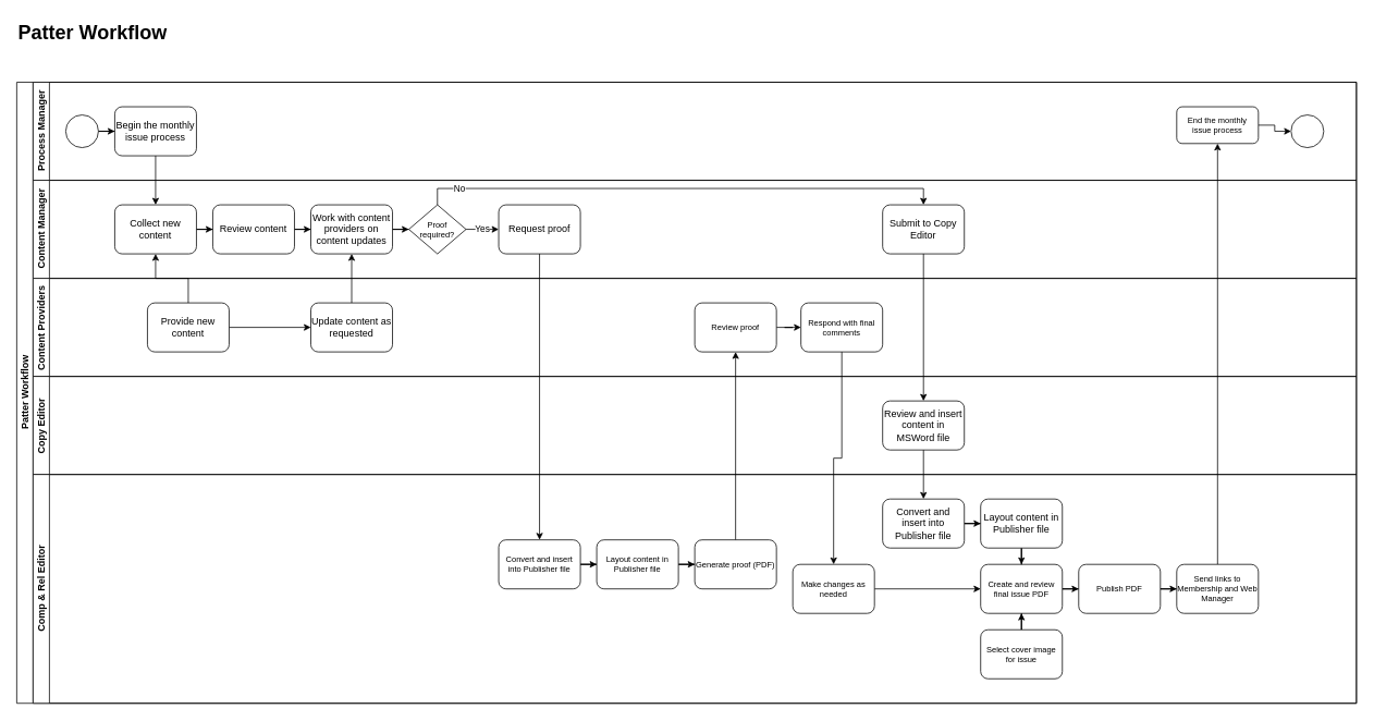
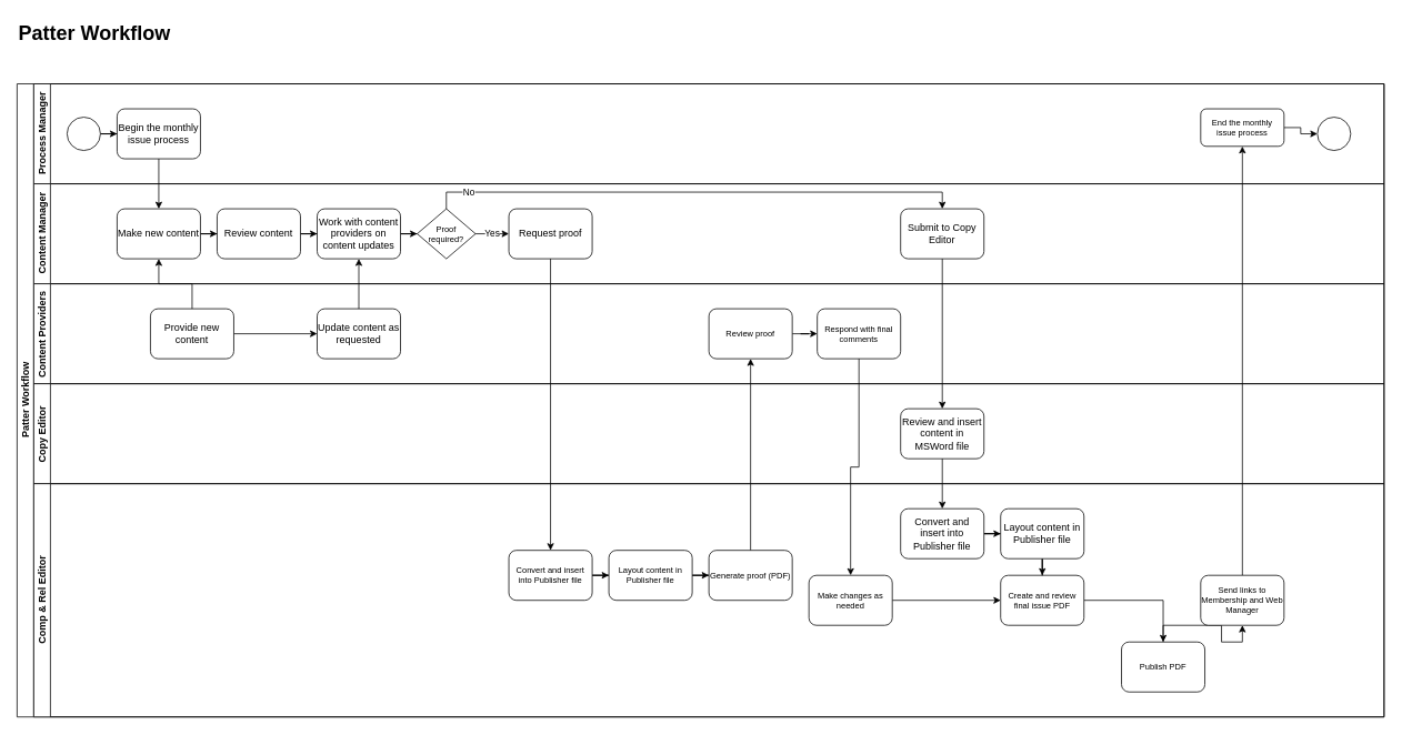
  <mxCell id="0" />
  <mxCell id="1" parent="0" />
  <mxCell id="2" value="Patter Workflow" style="swimlane;html=1;childLayout=stackLayout;resizeParent=1;resizeParentMax=0;horizontal=0;startSize=20;horizontalStack=0;" parent="1" vertex="1"><mxGeometry x="20" y="100" width="1640" height="760" as="geometry" /></mxCell>
  <mxCell id="3" value="" style="edgeStyle=orthogonalEdgeStyle;rounded=0;orthogonalLoop=1;jettySize=auto;html=1;dashed=1;endArrow=none;endFill=0;" parent="2" edge="1"><mxGeometry relative="1" as="geometry"><mxPoint x="180" y="150" as="targetPoint" /></mxGeometry></mxCell>
  <mxCell id="4" style="edgeStyle=orthogonalEdgeStyle;rounded=0;orthogonalLoop=1;jettySize=auto;html=1;endArrow=classic;endFill=1;" parent="2" edge="1"><mxGeometry relative="1" as="geometry"><mxPoint x="300" y="90" as="targetPoint" /></mxGeometry></mxCell>
  <mxCell id="5" style="edgeStyle=orthogonalEdgeStyle;rounded=0;orthogonalLoop=1;jettySize=auto;html=1;endArrow=classic;endFill=1;" parent="2" edge="1"><mxGeometry relative="1" as="geometry"><mxPoint x="300" y="200" as="sourcePoint" /></mxGeometry></mxCell>
  <mxCell id="6" style="edgeStyle=orthogonalEdgeStyle;rounded=0;orthogonalLoop=1;jettySize=auto;html=1;endArrow=classic;endFill=1;" parent="2" edge="1"><mxGeometry relative="1" as="geometry"><Array as="points"><mxPoint x="180" y="340" /><mxPoint x="400" y="340" /></Array><mxPoint x="180" y="210" as="sourcePoint" /></mxGeometry></mxCell>
  <mxCell id="7" value="Process Manager" style="swimlane;html=1;startSize=20;horizontal=0;" parent="2" vertex="1"><mxGeometry x="20" width="1620" height="120" as="geometry" /></mxCell>
  <mxCell id="8" value="" style="edgeStyle=orthogonalEdgeStyle;rounded=0;orthogonalLoop=1;jettySize=auto;html=1;" edge="1" parent="7" source="9" target="10"><mxGeometry relative="1" as="geometry" /></mxCell>
  <mxCell id="9" value="" style="ellipse;whiteSpace=wrap;html=1;" parent="7" vertex="1"><mxGeometry x="40" y="40" width="40" height="40" as="geometry" /></mxCell>
  <mxCell id="10" value="Begin the monthly issue process" style="rounded=1;whiteSpace=wrap;html=1;fontFamily=Helvetica;fontSize=12;fontColor=#000000;align=center;strokeColor=#000000;fillColor=#ffffff;" vertex="1" parent="7"><mxGeometry x="100" y="30" width="100" height="60" as="geometry" /></mxCell>
  <mxCell id="11" style="edgeStyle=orthogonalEdgeStyle;rounded=0;orthogonalLoop=1;jettySize=auto;html=1;entryX=0;entryY=0.5;entryDx=0;entryDy=0;fontSize=10;" edge="1" parent="7" source="12" target="13"><mxGeometry relative="1" as="geometry" /></mxCell>
  <mxCell id="12" value="End the monthly issue process" style="rounded=1;whiteSpace=wrap;html=1;fontSize=10;" vertex="1" parent="7"><mxGeometry x="1400" y="30" width="100" height="45" as="geometry" /></mxCell>
  <mxCell id="13" value="" style="ellipse;whiteSpace=wrap;html=1;aspect=fixed;fontSize=10;" vertex="1" parent="7"><mxGeometry x="1540" y="40" width="40" height="40" as="geometry" /></mxCell>
  <mxCell id="14" value="Content Manager" style="swimlane;html=1;startSize=20;horizontal=0;" parent="2" vertex="1"><mxGeometry x="20" y="120" width="1620" height="120" as="geometry" /></mxCell>
  <mxCell id="15" value="" style="edgeStyle=orthogonalEdgeStyle;rounded=0;orthogonalLoop=1;jettySize=auto;html=1;endArrow=classic;endFill=1;" parent="14" edge="1"><mxGeometry relative="1" as="geometry"><mxPoint x="200" y="60" as="sourcePoint" /></mxGeometry></mxCell>
  <mxCell id="16" value="" style="edgeStyle=orthogonalEdgeStyle;rounded=0;orthogonalLoop=1;jettySize=auto;html=1;" edge="1" parent="14" source="17" target="19"><mxGeometry relative="1" as="geometry" /></mxCell>
- <mxCell id="17" value="Collect new content" style="rounded=1;whiteSpace=wrap;html=1;fontFamily=Helvetica;fontSize=12;fontColor=#000000;align=center;strokeColor=#000000;fillColor=#ffffff;" vertex="1" parent="14"><mxGeometry x="100" y="30" width="100" height="60" as="geometry" /></mxCell>
+ <mxCell id="17" value="Make new content" style="rounded=1;whiteSpace=wrap;html=1;fontFamily=Helvetica;fontSize=12;fontColor=#000000;align=center;strokeColor=#000000;fillColor=#ffffff;" vertex="1" parent="14"><mxGeometry x="100" y="30" width="100" height="60" as="geometry" /></mxCell>
  <mxCell id="18" value="" style="edgeStyle=orthogonalEdgeStyle;rounded=0;orthogonalLoop=1;jettySize=auto;html=1;" edge="1" parent="14" source="19" target="21"><mxGeometry relative="1" as="geometry" /></mxCell>
  <mxCell id="19" value="Review content" style="rounded=1;whiteSpace=wrap;html=1;fontFamily=Helvetica;fontSize=12;fontColor=#000000;align=center;strokeColor=#000000;fillColor=#ffffff;" vertex="1" parent="14"><mxGeometry x="220" y="30" width="100" height="60" as="geometry" /></mxCell>
  <mxCell id="20" value="" style="edgeStyle=orthogonalEdgeStyle;rounded=0;orthogonalLoop=1;jettySize=auto;html=1;" edge="1" parent="14" source="21" target="23"><mxGeometry relative="1" as="geometry" /></mxCell>
  <mxCell id="21" value="Work with content providers on content updates" style="rounded=1;whiteSpace=wrap;html=1;fontFamily=Helvetica;fontSize=12;fontColor=#000000;align=center;strokeColor=#000000;fillColor=#ffffff;" vertex="1" parent="14"><mxGeometry x="340" y="30" width="100" height="60" as="geometry" /></mxCell>
  <mxCell id="22" value="Yes" style="edgeStyle=orthogonalEdgeStyle;rounded=0;orthogonalLoop=1;jettySize=auto;html=1;" edge="1" parent="14" source="23" target="24"><mxGeometry relative="1" as="geometry" /></mxCell>
  <mxCell id="23" value="Proof required?" style="rhombus;whiteSpace=wrap;html=1;fontFamily=Helvetica;fontSize=10;fontColor=#000000;align=center;strokeColor=#000000;fillColor=#ffffff;spacing=6;" vertex="1" parent="14"><mxGeometry x="460" y="30" width="70" height="60" as="geometry" /></mxCell>
  <mxCell id="24" value="Request proof" style="rounded=1;whiteSpace=wrap;html=1;fontFamily=Helvetica;fontSize=12;fontColor=#000000;align=center;strokeColor=#000000;fillColor=#ffffff;" vertex="1" parent="14"><mxGeometry x="570" y="30" width="100" height="60" as="geometry" /></mxCell>
  <mxCell id="25" value="Submit to Copy Editor" style="rounded=1;whiteSpace=wrap;html=1;" vertex="1" parent="14"><mxGeometry x="1040" y="30" width="100" height="60" as="geometry" /></mxCell>
  <mxCell id="26" value="No" style="edgeStyle=orthogonalEdgeStyle;rounded=0;orthogonalLoop=1;jettySize=auto;html=1;entryX=0.5;entryY=0;entryDx=0;entryDy=0;exitX=0.5;exitY=0;exitDx=0;exitDy=0;" edge="1" parent="14" source="23" target="25"><mxGeometry x="-0.851" relative="1" as="geometry"><mxPoint x="890" y="30.0" as="targetPoint" /><Array as="points"><mxPoint x="495" y="10" /><mxPoint x="1090" y="10" /></Array><mxPoint as="offset" /></mxGeometry></mxCell>
  <mxCell id="27" value="Content Providers" style="swimlane;startSize=20;horizontal=0;" vertex="1" parent="2"><mxGeometry x="20" y="240" width="1620" height="120" as="geometry" /></mxCell>
  <mxCell id="28" value="" style="edgeStyle=orthogonalEdgeStyle;rounded=0;orthogonalLoop=1;jettySize=auto;html=1;" edge="1" parent="27" source="29" target="30"><mxGeometry relative="1" as="geometry" /></mxCell>
  <mxCell id="29" value="Provide new content" style="rounded=1;whiteSpace=wrap;html=1;" vertex="1" parent="27"><mxGeometry x="140" y="30" width="100" height="60" as="geometry" /></mxCell>
  <mxCell id="30" value="Update content as requested" style="rounded=1;whiteSpace=wrap;html=1;" vertex="1" parent="27"><mxGeometry x="340" y="30" width="100" height="60" as="geometry" /></mxCell>
  <mxCell id="31" value="" style="edgeStyle=orthogonalEdgeStyle;rounded=0;orthogonalLoop=1;jettySize=auto;html=1;fontSize=10;" edge="1" parent="27" source="32" target="33"><mxGeometry relative="1" as="geometry" /></mxCell>
  <mxCell id="32" value="Review proof" style="rounded=1;whiteSpace=wrap;html=1;fontSize=10;" vertex="1" parent="27"><mxGeometry x="810" y="30" width="100" height="60" as="geometry" /></mxCell>
  <mxCell id="33" value="Respond with final comments" style="rounded=1;whiteSpace=wrap;html=1;fontSize=10;" vertex="1" parent="27"><mxGeometry x="940" y="30" width="100" height="60" as="geometry" /></mxCell>
  <mxCell id="34" value="Copy Editor" style="swimlane;startSize=20;horizontal=0;" vertex="1" parent="2"><mxGeometry x="20" y="360" width="1620" height="120" as="geometry" /></mxCell>
  <mxCell id="35" value="Review and insert content in MSWord file" style="rounded=1;whiteSpace=wrap;html=1;" vertex="1" parent="34"><mxGeometry x="1040" y="30" width="100" height="60" as="geometry" /></mxCell>
  <mxCell id="36" value="" style="edgeStyle=orthogonalEdgeStyle;rounded=0;orthogonalLoop=1;jettySize=auto;html=1;" edge="1" parent="2" source="10" target="17"><mxGeometry relative="1" as="geometry" /></mxCell>
  <mxCell id="37" style="edgeStyle=orthogonalEdgeStyle;rounded=0;orthogonalLoop=1;jettySize=auto;html=1;exitX=0.5;exitY=0;exitDx=0;exitDy=0;entryX=0.5;entryY=1;entryDx=0;entryDy=0;" edge="1" parent="2" source="30" target="21"><mxGeometry relative="1" as="geometry"><mxPoint x="450" y="320" as="targetPoint" /></mxGeometry></mxCell>
  <mxCell id="38" style="edgeStyle=orthogonalEdgeStyle;rounded=0;orthogonalLoop=1;jettySize=auto;html=1;entryX=0.5;entryY=1;entryDx=0;entryDy=0;" edge="1" parent="2" source="29" target="17"><mxGeometry relative="1" as="geometry" /></mxCell>
  <mxCell id="39" style="edgeStyle=orthogonalEdgeStyle;rounded=0;orthogonalLoop=1;jettySize=auto;html=1;fontSize=10;entryX=0.5;entryY=0;entryDx=0;entryDy=0;" edge="1" parent="2" source="24" target="48"><mxGeometry relative="1" as="geometry"><mxPoint x="670" y="560" as="targetPoint" /></mxGeometry></mxCell>
  <mxCell id="40" value="" style="edgeStyle=orthogonalEdgeStyle;rounded=0;orthogonalLoop=1;jettySize=auto;html=1;fontSize=10;" edge="1" parent="2" source="51" target="32"><mxGeometry relative="1" as="geometry" /></mxCell>
  <mxCell id="41" value="" style="edgeStyle=orthogonalEdgeStyle;rounded=0;orthogonalLoop=1;jettySize=auto;html=1;fontSize=10;" edge="1" parent="2" source="33" target="53"><mxGeometry relative="1" as="geometry" /></mxCell>
  <mxCell id="42" value="" style="edgeStyle=orthogonalEdgeStyle;rounded=0;orthogonalLoop=1;jettySize=auto;html=1;fontSize=10;" edge="1" parent="2" source="58" target="12"><mxGeometry relative="1" as="geometry" /></mxCell>
  <mxCell id="43" value="" style="edgeStyle=orthogonalEdgeStyle;rounded=0;orthogonalLoop=1;jettySize=auto;html=1;fontSize=10;" edge="1" parent="2" source="25" target="35"><mxGeometry relative="1" as="geometry" /></mxCell>
  <mxCell id="44" value="" style="edgeStyle=orthogonalEdgeStyle;rounded=0;orthogonalLoop=1;jettySize=auto;html=1;fontSize=10;" edge="1" parent="2" source="35" target="60"><mxGeometry relative="1" as="geometry" /></mxCell>
  <mxCell id="45" value="Comp &amp;amp; Rel Editor" style="swimlane;html=1;startSize=20;horizontal=0;" parent="2" vertex="1"><mxGeometry x="20" y="480" width="1620" height="280" as="geometry" /></mxCell>
  <mxCell id="46" value="" style="edgeStyle=orthogonalEdgeStyle;rounded=0;orthogonalLoop=1;jettySize=auto;html=1;endArrow=classic;endFill=1;" parent="45" edge="1"><mxGeometry relative="1" as="geometry"><mxPoint x="320" y="50" as="sourcePoint" /></mxGeometry></mxCell>
  <mxCell id="47" value="" style="edgeStyle=orthogonalEdgeStyle;rounded=0;orthogonalLoop=1;jettySize=auto;html=1;fontSize=10;" edge="1" parent="45" source="48" target="50"><mxGeometry relative="1" as="geometry" /></mxCell>
  <mxCell id="48" value="Convert and insert into Publisher file" style="rounded=1;whiteSpace=wrap;html=1;fontSize=10;" vertex="1" parent="45"><mxGeometry x="570" y="80" width="100" height="60" as="geometry" /></mxCell>
  <mxCell id="49" value="" style="edgeStyle=orthogonalEdgeStyle;rounded=0;orthogonalLoop=1;jettySize=auto;html=1;fontSize=10;" edge="1" parent="45" source="50" target="51"><mxGeometry relative="1" as="geometry" /></mxCell>
  <mxCell id="50" value="Layout content in Publisher file" style="rounded=1;whiteSpace=wrap;html=1;fontSize=10;" vertex="1" parent="45"><mxGeometry x="690" y="80" width="100" height="60" as="geometry" /></mxCell>
  <mxCell id="51" value="Generate proof (PDF)" style="rounded=1;whiteSpace=wrap;html=1;fontSize=10;" vertex="1" parent="45"><mxGeometry x="810" y="80" width="100" height="60" as="geometry" /></mxCell>
  <mxCell id="52" value="" style="edgeStyle=orthogonalEdgeStyle;rounded=0;orthogonalLoop=1;jettySize=auto;html=1;fontSize=10;" edge="1" parent="45" source="53" target="55"><mxGeometry relative="1" as="geometry" /></mxCell>
  <mxCell id="53" value="Make changes as needed" style="rounded=1;whiteSpace=wrap;html=1;fontSize=10;" vertex="1" parent="45"><mxGeometry x="930" y="110" width="100" height="60" as="geometry" /></mxCell>
  <mxCell id="54" value="" style="edgeStyle=orthogonalEdgeStyle;rounded=0;orthogonalLoop=1;jettySize=auto;html=1;fontSize=10;" edge="1" parent="45" source="55" target="57"><mxGeometry relative="1" as="geometry" /></mxCell>
  <mxCell id="55" value="Create and review final issue PDF" style="rounded=1;whiteSpace=wrap;html=1;fontSize=10;" vertex="1" parent="45"><mxGeometry x="1160" y="110" width="100" height="60" as="geometry" /></mxCell>
  <mxCell id="56" value="" style="edgeStyle=orthogonalEdgeStyle;rounded=0;orthogonalLoop=1;jettySize=auto;html=1;fontSize=10;" edge="1" parent="45" source="57" target="58"><mxGeometry relative="1" as="geometry" /></mxCell>
- <mxCell id="57" value="Publish PDF" style="rounded=1;whiteSpace=wrap;html=1;fontSize=10;" vertex="1" parent="45"><mxGeometry x="1280" y="110" width="100" height="60" as="geometry" /></mxCell>
+ <mxCell id="57" value="Publish PDF" style="rounded=1;whiteSpace=wrap;html=1;fontSize=10;" vertex="1" parent="45"><mxGeometry x="1305" y="190" width="100" height="60" as="geometry" /></mxCell>
  <mxCell id="58" value="Send links to Membership and Web Manager" style="rounded=1;whiteSpace=wrap;html=1;fontSize=10;" vertex="1" parent="45"><mxGeometry x="1400" y="110" width="100" height="60" as="geometry" /></mxCell>
  <mxCell id="59" value="" style="edgeStyle=orthogonalEdgeStyle;rounded=0;orthogonalLoop=1;jettySize=auto;html=1;fontSize=10;" edge="1" parent="45" source="60" target="62"><mxGeometry relative="1" as="geometry" /></mxCell>
  <mxCell id="60" value="Convert and insert into Publisher file" style="rounded=1;whiteSpace=wrap;html=1;" vertex="1" parent="45"><mxGeometry x="1040" y="30" width="100" height="60" as="geometry" /></mxCell>
  <mxCell id="61" style="edgeStyle=orthogonalEdgeStyle;rounded=0;orthogonalLoop=1;jettySize=auto;html=1;entryX=0.5;entryY=0;entryDx=0;entryDy=0;fontSize=10;" edge="1" parent="45" source="62" target="55"><mxGeometry relative="1" as="geometry" /></mxCell>
  <mxCell id="62" value="Layout content in Publisher file" style="rounded=1;whiteSpace=wrap;html=1;" vertex="1" parent="45"><mxGeometry x="1160" y="30" width="100" height="60" as="geometry" /></mxCell>
- <mxCell id="63" style="edgeStyle=orthogonalEdgeStyle;rounded=0;orthogonalLoop=1;jettySize=auto;html=1;entryX=0.5;entryY=1;entryDx=0;entryDy=0;fontSize=10;" edge="1" parent="45" source="64" target="55"><mxGeometry relative="1" as="geometry" /></mxCell>
- <mxCell id="64" value="Select cover image for issue" style="rounded=1;whiteSpace=wrap;html=1;fontSize=10;" vertex="1" parent="45"><mxGeometry x="1160" y="190" width="100" height="60" as="geometry" /></mxCell>
  <mxCell id="65" value="Patter Workflow" style="text;strokeColor=none;fillColor=none;html=1;fontSize=24;fontStyle=1;verticalAlign=middle;align=left;" vertex="1" parent="1"><mxGeometry x="20" y="20" width="320" height="40" as="geometry" /></mxCell>
